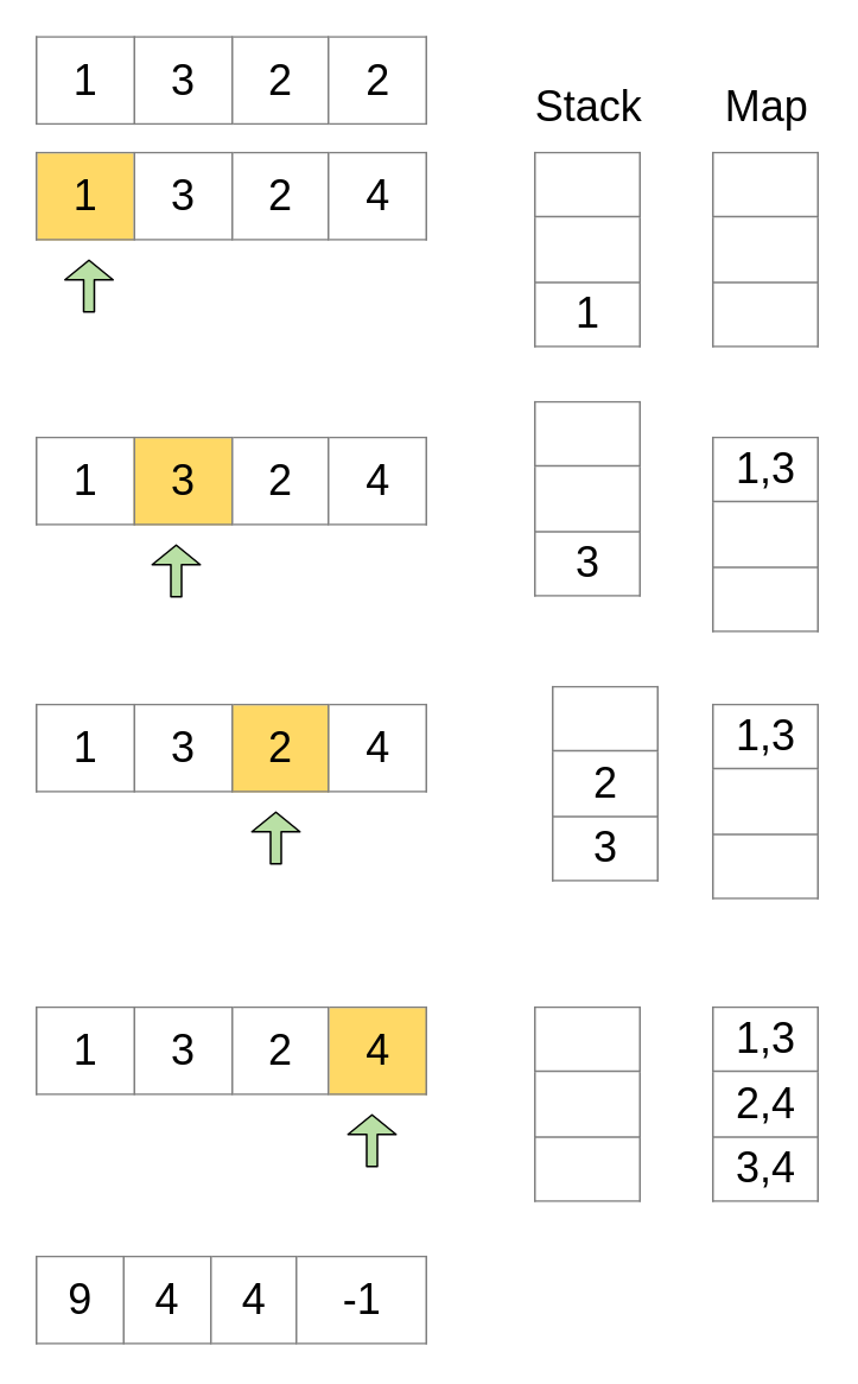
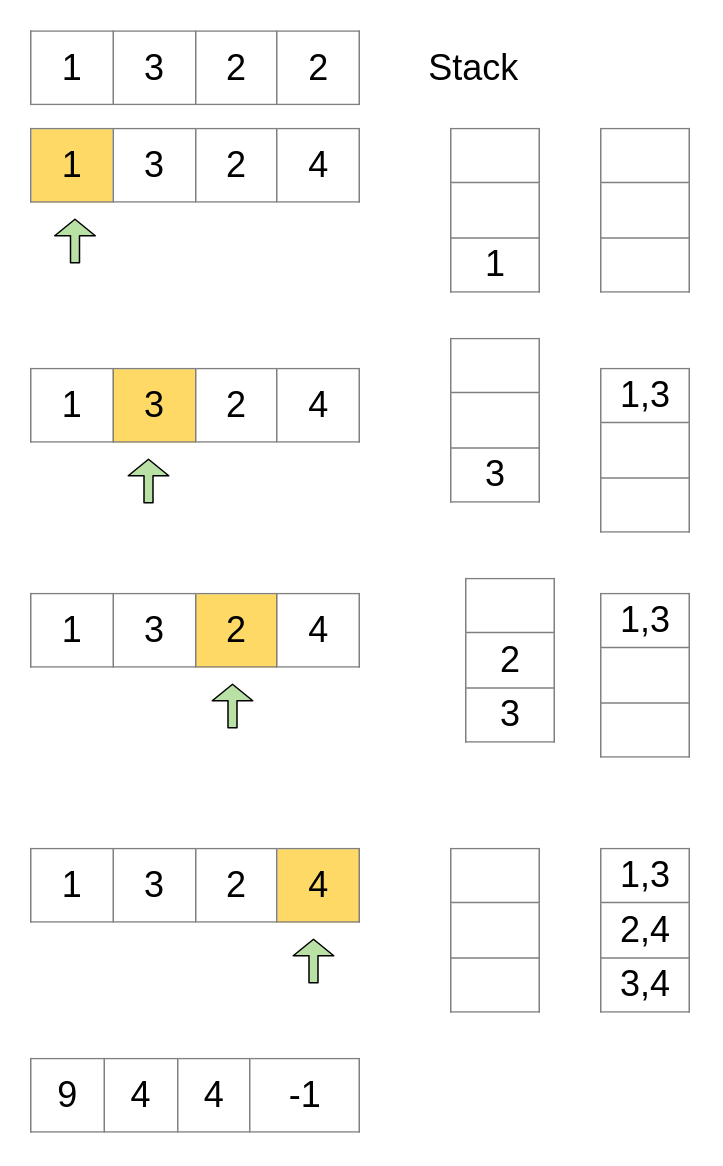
  <mxCell id="0" />
  <mxCell id="1" parent="0" />
  <mxCell id="2" value="&lt;table border=&quot;1&quot; width=&quot;100%&quot; style=&quot;width: 100% ; height: 100% ; border-collapse: collapse ; font-size: 24px&quot;&gt;&lt;tbody style=&quot;font-size: 24px&quot;&gt;&lt;tr style=&quot;font-size: 24px&quot;&gt;&lt;td style=&quot;font-size: 24px&quot;&gt;1&lt;/td&gt;&lt;td style=&quot;font-size: 24px&quot;&gt;3&lt;/td&gt;&lt;td style=&quot;font-size: 24px&quot;&gt;2&lt;/td&gt;&lt;td style=&quot;font-size: 24px&quot;&gt;2&lt;/td&gt;&lt;/tr&gt;&lt;/tbody&gt;&lt;/table&gt;" style="text;html=1;strokeColor=none;fillColor=none;overflow=fill;align=center;fontSize=24;" parent="1" vertex="1"><mxGeometry x="20" y="20" width="220" height="50" as="geometry" /></mxCell>
  <mxCell id="3" value="&lt;table border=&quot;1&quot; width=&quot;100%&quot; style=&quot;width: 100% ; height: 100% ; border-collapse: collapse ; font-size: 24px&quot;&gt;&lt;tbody style=&quot;font-size: 24px&quot;&gt;&lt;tr style=&quot;font-size: 24px&quot;&gt;&lt;td style=&quot;font-size: 24px ; background-color: rgb(255 , 217 , 102)&quot;&gt;1&lt;/td&gt;&lt;td style=&quot;font-size: 24px&quot;&gt;3&lt;/td&gt;&lt;td style=&quot;font-size: 24px&quot;&gt;2&lt;/td&gt;&lt;td style=&quot;font-size: 24px&quot;&gt;4&lt;/td&gt;&lt;/tr&gt;&lt;/tbody&gt;&lt;/table&gt;" style="text;html=1;strokeColor=none;fillColor=none;overflow=fill;align=center;fontSize=24;" parent="1" vertex="1"><mxGeometry x="20" y="85" width="220" height="50" as="geometry" /></mxCell>
  <mxCell id="4" value="" style="shape=flexArrow;endArrow=classic;html=1;fontSize=24;width=6;endSize=3.33;fillColor=#B9E0A5;" parent="1" edge="1"><mxGeometry width="50" height="50" relative="1" as="geometry"><mxPoint x="49.5" y="175" as="sourcePoint" /><mxPoint x="49.5" y="145" as="targetPoint" /></mxGeometry></mxCell>
  <mxCell id="5" value="&lt;table border=&quot;1&quot; width=&quot;100%&quot; style=&quot;width: 100% ; height: 100% ; border-collapse: collapse ; font-size: 24px&quot;&gt;&lt;tbody style=&quot;font-size: 24px&quot;&gt;&lt;tr style=&quot;font-size: 24px&quot;&gt;&lt;td style=&quot;font-size: 24px&quot;&gt;&lt;br&gt;&lt;/td&gt;&lt;/tr&gt;&lt;tr&gt;&lt;td&gt;&lt;br&gt;&lt;/td&gt;&lt;/tr&gt;&lt;tr&gt;&lt;td&gt;1&lt;/td&gt;&lt;/tr&gt;&lt;/tbody&gt;&lt;/table&gt;" style="text;html=1;strokeColor=none;fillColor=none;overflow=fill;align=center;fontSize=24;" vertex="1" parent="1"><mxGeometry x="300" y="85" width="60" height="110" as="geometry" /></mxCell>
  <mxCell id="6" value="&lt;table border=&quot;1&quot; width=&quot;100%&quot; style=&quot;width: 100% ; height: 100% ; border-collapse: collapse ; font-size: 24px&quot;&gt;&lt;tbody style=&quot;font-size: 24px&quot;&gt;&lt;tr style=&quot;font-size: 24px&quot;&gt;&lt;td style=&quot;font-size: 24px&quot;&gt;&lt;br&gt;&lt;/td&gt;&lt;/tr&gt;&lt;tr&gt;&lt;td&gt;&lt;br&gt;&lt;/td&gt;&lt;/tr&gt;&lt;tr&gt;&lt;td&gt;&lt;br&gt;&lt;/td&gt;&lt;/tr&gt;&lt;/tbody&gt;&lt;/table&gt;" style="text;html=1;strokeColor=none;fillColor=none;overflow=fill;align=center;fontSize=24;" vertex="1" parent="1"><mxGeometry x="400" y="85" width="60" height="110" as="geometry" /></mxCell>
  <mxCell id="7" value="&lt;table border=&quot;1&quot; width=&quot;100%&quot; style=&quot;width: 100% ; height: 100% ; border-collapse: collapse ; font-size: 24px&quot;&gt;&lt;tbody style=&quot;font-size: 24px&quot;&gt;&lt;tr style=&quot;font-size: 24px&quot;&gt;&lt;td style=&quot;font-size: 24px&quot;&gt;1&lt;/td&gt;&lt;td style=&quot;font-size: 24px ; background-color: rgb(255 , 217 , 102)&quot;&gt;3&lt;/td&gt;&lt;td style=&quot;font-size: 24px&quot;&gt;2&lt;/td&gt;&lt;td style=&quot;font-size: 24px&quot;&gt;4&lt;/td&gt;&lt;/tr&gt;&lt;/tbody&gt;&lt;/table&gt;" style="text;html=1;strokeColor=none;fillColor=none;overflow=fill;align=center;fontSize=24;" vertex="1" parent="1"><mxGeometry x="20" y="245" width="220" height="50" as="geometry" /></mxCell>
  <mxCell id="8" value="" style="shape=flexArrow;endArrow=classic;html=1;fontSize=24;width=6;endSize=3.33;fillColor=#B9E0A5;" edge="1" parent="1"><mxGeometry width="50" height="50" relative="1" as="geometry"><mxPoint x="98.5" y="335" as="sourcePoint" /><mxPoint x="98.5" y="305" as="targetPoint" /></mxGeometry></mxCell>
  <mxCell id="9" value="&lt;table border=&quot;1&quot; width=&quot;100%&quot; style=&quot;width: 100% ; height: 100% ; border-collapse: collapse ; font-size: 24px&quot;&gt;&lt;tbody style=&quot;font-size: 24px&quot;&gt;&lt;tr style=&quot;font-size: 24px&quot;&gt;&lt;td style=&quot;font-size: 24px&quot;&gt;&lt;br&gt;&lt;/td&gt;&lt;/tr&gt;&lt;tr&gt;&lt;td&gt;&lt;br&gt;&lt;/td&gt;&lt;/tr&gt;&lt;tr&gt;&lt;td&gt;3&lt;/td&gt;&lt;/tr&gt;&lt;/tbody&gt;&lt;/table&gt;" style="text;html=1;strokeColor=none;fillColor=none;overflow=fill;align=center;fontSize=24;" vertex="1" parent="1"><mxGeometry x="300" y="225" width="60" height="110" as="geometry" /></mxCell>
  <mxCell id="10" value="&lt;table border=&quot;1&quot; width=&quot;100%&quot; style=&quot;width: 100% ; height: 100% ; border-collapse: collapse ; font-size: 24px&quot;&gt;&lt;tbody style=&quot;font-size: 24px&quot;&gt;&lt;tr style=&quot;font-size: 24px&quot;&gt;&lt;td style=&quot;font-size: 24px&quot;&gt;1,3&lt;/td&gt;&lt;/tr&gt;&lt;tr&gt;&lt;td&gt;&lt;br&gt;&lt;/td&gt;&lt;/tr&gt;&lt;tr&gt;&lt;td&gt;&lt;br&gt;&lt;/td&gt;&lt;/tr&gt;&lt;/tbody&gt;&lt;/table&gt;" style="text;html=1;strokeColor=none;fillColor=none;overflow=fill;align=center;fontSize=24;" vertex="1" parent="1"><mxGeometry x="400" y="245" width="60" height="110" as="geometry" /></mxCell>
- <mxCell id="11" value="&lt;font style=&quot;font-size: 24px&quot;&gt;Stack&lt;/font&gt;" style="text;html=1;align=center;verticalAlign=middle;resizable=0;points=[];autosize=1;" vertex="1" parent="1"><mxGeometry x="290" y="50" width="80" height="20" as="geometry" /></mxCell>
- <mxCell id="12" value="&lt;font style=&quot;font-size: 24px&quot;&gt;Map&lt;/font&gt;" style="text;html=1;align=center;verticalAlign=middle;resizable=0;points=[];autosize=1;" vertex="1" parent="1"><mxGeometry x="400" y="50" width="60" height="20" as="geometry" /></mxCell>
+ <mxCell id="11" value="&lt;font style=&quot;font-size: 24px&quot;&gt;Stack&lt;/font&gt;" style="text;html=1;align=center;verticalAlign=middle;resizable=0;points=[];autosize=1;" vertex="1" parent="1"><mxGeometry x="275" y="35" width="80" height="20" as="geometry" /></mxCell>
  <mxCell id="13" value="&lt;table border=&quot;1&quot; width=&quot;100%&quot; style=&quot;width: 100% ; height: 100% ; border-collapse: collapse ; font-size: 24px&quot;&gt;&lt;tbody style=&quot;font-size: 24px&quot;&gt;&lt;tr style=&quot;font-size: 24px&quot;&gt;&lt;td style=&quot;font-size: 24px&quot;&gt;1&lt;/td&gt;&lt;td style=&quot;font-size: 24px&quot;&gt;3&lt;/td&gt;&lt;td style=&quot;font-size: 24px ; background-color: rgb(255 , 217 , 102)&quot;&gt;2&lt;/td&gt;&lt;td style=&quot;font-size: 24px&quot;&gt;4&lt;/td&gt;&lt;/tr&gt;&lt;/tbody&gt;&lt;/table&gt;" style="text;html=1;strokeColor=none;fillColor=none;overflow=fill;align=center;fontSize=24;" vertex="1" parent="1"><mxGeometry x="20" y="395" width="220" height="50" as="geometry" /></mxCell>
  <mxCell id="14" value="" style="shape=flexArrow;endArrow=classic;html=1;fontSize=24;width=6;endSize=3.33;fillColor=#B9E0A5;" edge="1" parent="1"><mxGeometry width="50" height="50" relative="1" as="geometry"><mxPoint x="154.5" y="485" as="sourcePoint" /><mxPoint x="154.5" y="455" as="targetPoint" /></mxGeometry></mxCell>
  <mxCell id="15" value="&lt;table border=&quot;1&quot; width=&quot;100%&quot; style=&quot;width: 100% ; height: 100% ; border-collapse: collapse ; font-size: 24px&quot;&gt;&lt;tbody style=&quot;font-size: 24px&quot;&gt;&lt;tr style=&quot;font-size: 24px&quot;&gt;&lt;td style=&quot;font-size: 24px&quot;&gt;&lt;br&gt;&lt;/td&gt;&lt;/tr&gt;&lt;tr&gt;&lt;td&gt;2&lt;/td&gt;&lt;/tr&gt;&lt;tr&gt;&lt;td&gt;3&lt;/td&gt;&lt;/tr&gt;&lt;/tbody&gt;&lt;/table&gt;" style="text;html=1;strokeColor=none;fillColor=none;overflow=fill;align=center;fontSize=24;" vertex="1" parent="1"><mxGeometry x="310" y="385" width="60" height="110" as="geometry" /></mxCell>
  <mxCell id="16" value="&lt;table border=&quot;1&quot; width=&quot;100%&quot; style=&quot;width: 100% ; height: 100% ; border-collapse: collapse ; font-size: 24px&quot;&gt;&lt;tbody style=&quot;font-size: 24px&quot;&gt;&lt;tr style=&quot;font-size: 24px&quot;&gt;&lt;td style=&quot;font-size: 24px&quot;&gt;1,3&lt;/td&gt;&lt;/tr&gt;&lt;tr&gt;&lt;td&gt;&lt;br&gt;&lt;/td&gt;&lt;/tr&gt;&lt;tr&gt;&lt;td&gt;&lt;br&gt;&lt;/td&gt;&lt;/tr&gt;&lt;/tbody&gt;&lt;/table&gt;" style="text;html=1;strokeColor=none;fillColor=none;overflow=fill;align=center;fontSize=24;" vertex="1" parent="1"><mxGeometry x="400" y="395" width="60" height="110" as="geometry" /></mxCell>
  <mxCell id="17" value="&lt;table border=&quot;1&quot; width=&quot;100%&quot; style=&quot;width: 100% ; height: 100% ; border-collapse: collapse ; font-size: 24px&quot;&gt;&lt;tbody style=&quot;font-size: 24px&quot;&gt;&lt;tr style=&quot;font-size: 24px&quot;&gt;&lt;td style=&quot;font-size: 24px&quot;&gt;1&lt;/td&gt;&lt;td style=&quot;font-size: 24px&quot;&gt;3&lt;/td&gt;&lt;td style=&quot;font-size: 24px&quot;&gt;2&lt;/td&gt;&lt;td style=&quot;font-size: 24px ; background-color: rgb(255 , 217 , 102)&quot;&gt;4&lt;/td&gt;&lt;/tr&gt;&lt;/tbody&gt;&lt;/table&gt;" style="text;html=1;strokeColor=none;fillColor=none;overflow=fill;align=center;fontSize=24;" vertex="1" parent="1"><mxGeometry x="20" y="565" width="220" height="50" as="geometry" /></mxCell>
  <mxCell id="18" value="" style="shape=flexArrow;endArrow=classic;html=1;fontSize=24;width=6;endSize=3.33;fillColor=#B9E0A5;" edge="1" parent="1"><mxGeometry width="50" height="50" relative="1" as="geometry"><mxPoint x="208.5" y="655" as="sourcePoint" /><mxPoint x="208.5" y="625" as="targetPoint" /></mxGeometry></mxCell>
  <mxCell id="19" value="&lt;table border=&quot;1&quot; width=&quot;100%&quot; style=&quot;width: 100% ; height: 100% ; border-collapse: collapse ; font-size: 24px&quot;&gt;&lt;tbody style=&quot;font-size: 24px&quot;&gt;&lt;tr style=&quot;font-size: 24px&quot;&gt;&lt;td style=&quot;font-size: 24px&quot;&gt;&lt;br&gt;&lt;/td&gt;&lt;/tr&gt;&lt;tr&gt;&lt;td&gt;&lt;br&gt;&lt;/td&gt;&lt;/tr&gt;&lt;tr&gt;&lt;td&gt;&lt;br&gt;&lt;/td&gt;&lt;/tr&gt;&lt;/tbody&gt;&lt;/table&gt;" style="text;html=1;strokeColor=none;fillColor=none;overflow=fill;align=center;fontSize=24;" vertex="1" parent="1"><mxGeometry x="300" y="565" width="60" height="110" as="geometry" /></mxCell>
  <mxCell id="20" value="&lt;table border=&quot;1&quot; width=&quot;100%&quot; style=&quot;width: 100% ; height: 100% ; border-collapse: collapse ; font-size: 24px&quot;&gt;&lt;tbody style=&quot;font-size: 24px&quot;&gt;&lt;tr style=&quot;font-size: 24px&quot;&gt;&lt;td style=&quot;font-size: 24px&quot;&gt;1,3&lt;/td&gt;&lt;/tr&gt;&lt;tr&gt;&lt;td&gt;2,4&lt;/td&gt;&lt;/tr&gt;&lt;tr&gt;&lt;td&gt;3,4&lt;/td&gt;&lt;/tr&gt;&lt;/tbody&gt;&lt;/table&gt;" style="text;html=1;strokeColor=none;fillColor=none;overflow=fill;align=center;fontSize=24;" vertex="1" parent="1"><mxGeometry x="400" y="565" width="60" height="110" as="geometry" /></mxCell>
  <mxCell id="21" value="&lt;table border=&quot;1&quot; width=&quot;100%&quot; style=&quot;width: 100% ; height: 100% ; border-collapse: collapse ; font-size: 24px&quot;&gt;&lt;tbody style=&quot;font-size: 24px&quot;&gt;&lt;tr style=&quot;font-size: 24px&quot;&gt;&lt;td style=&quot;font-size: 24px&quot;&gt;9&lt;/td&gt;&lt;td style=&quot;font-size: 24px&quot;&gt;4&lt;/td&gt;&lt;td style=&quot;font-size: 24px&quot;&gt;4&lt;/td&gt;&lt;td style=&quot;font-size: 24px&quot;&gt;-1&lt;/td&gt;&lt;/tr&gt;&lt;/tbody&gt;&lt;/table&gt;" style="text;html=1;strokeColor=none;fillColor=none;overflow=fill;align=center;fontSize=24;" vertex="1" parent="1"><mxGeometry x="20" y="705" width="220" height="50" as="geometry" /></mxCell>
